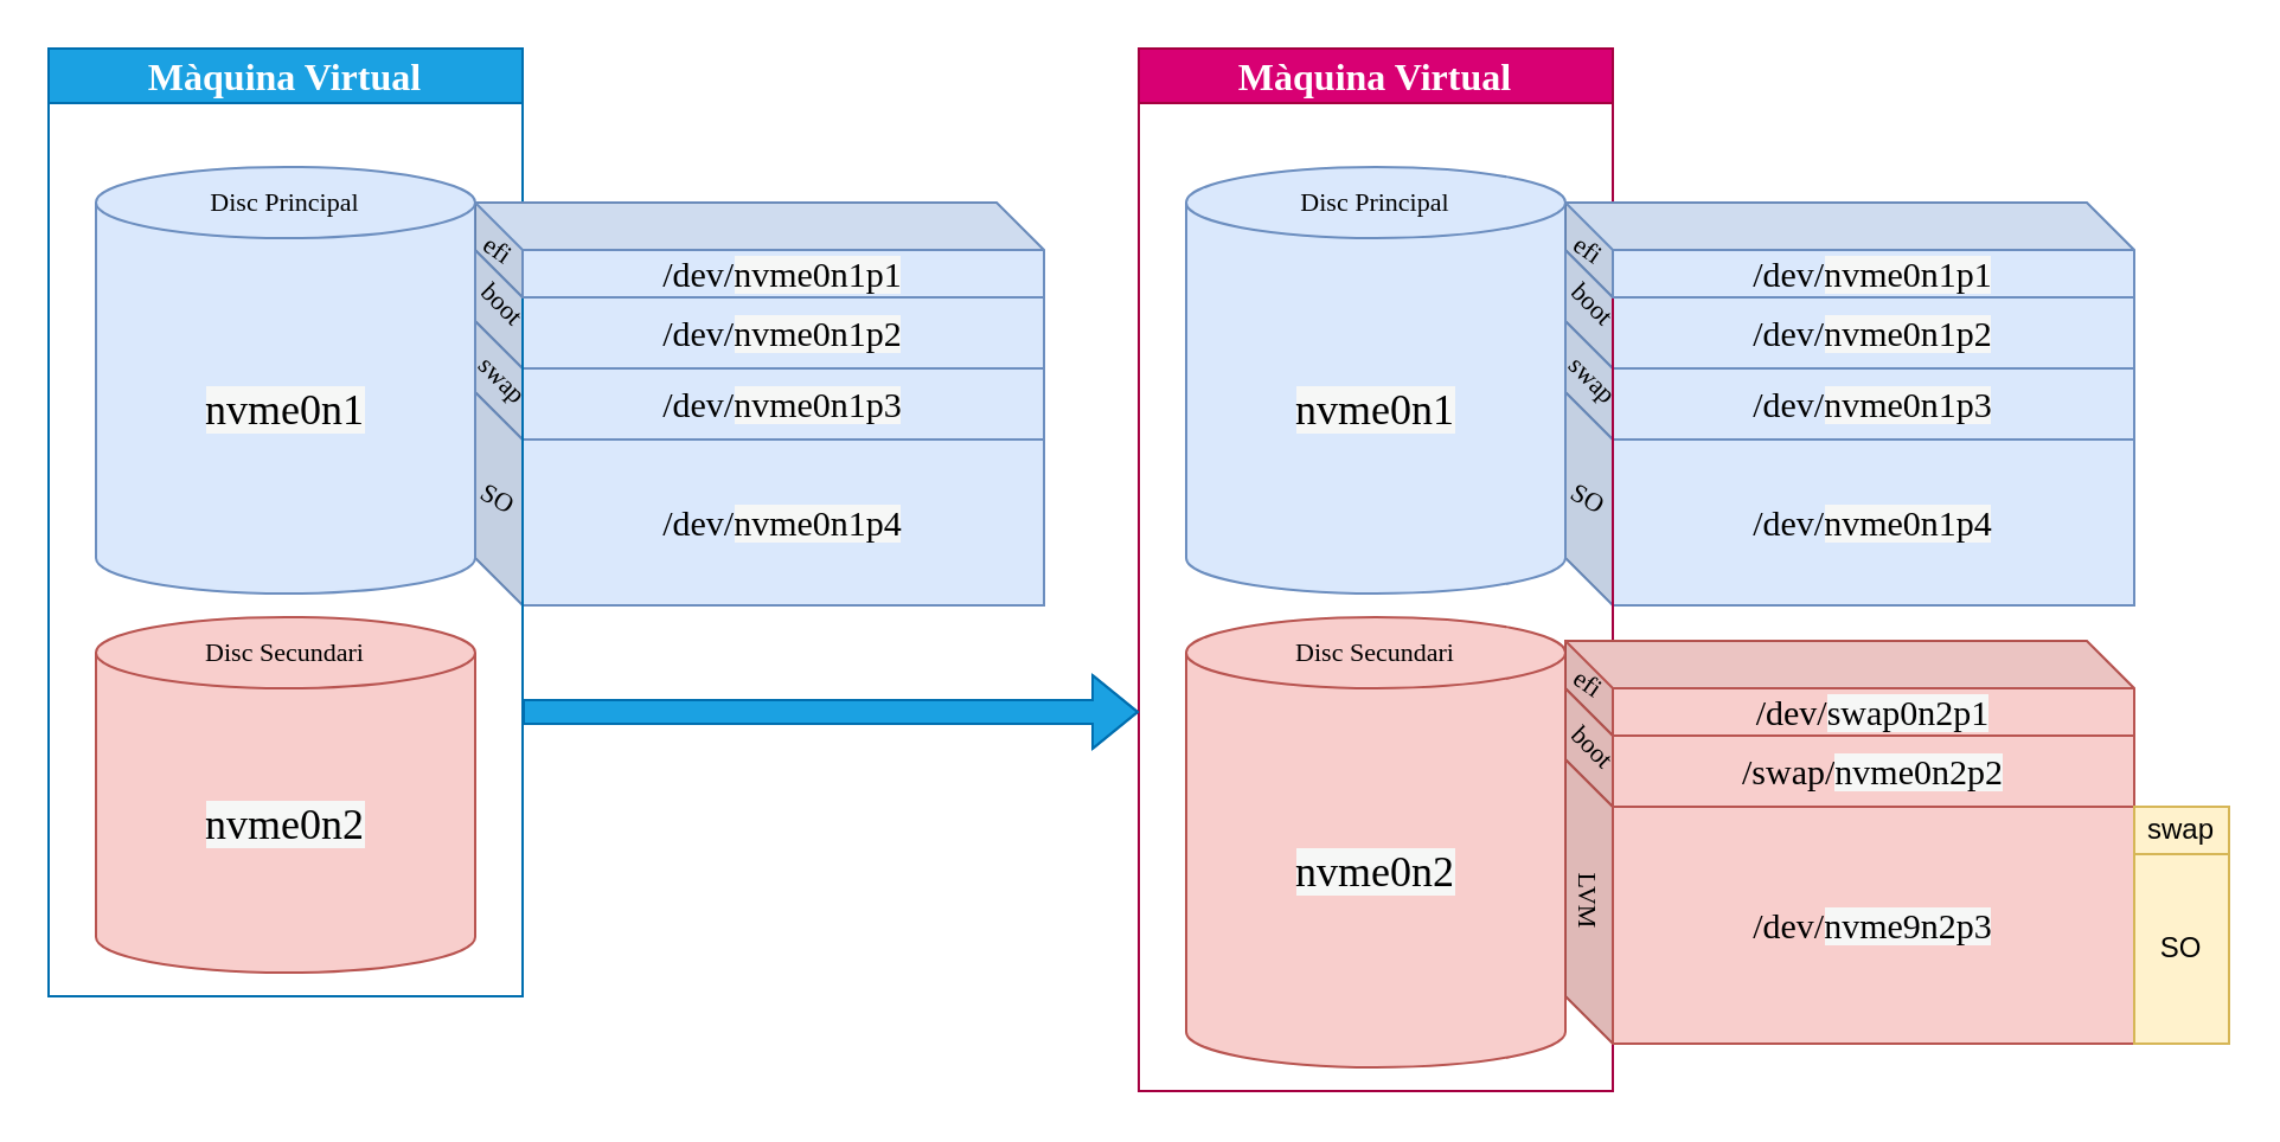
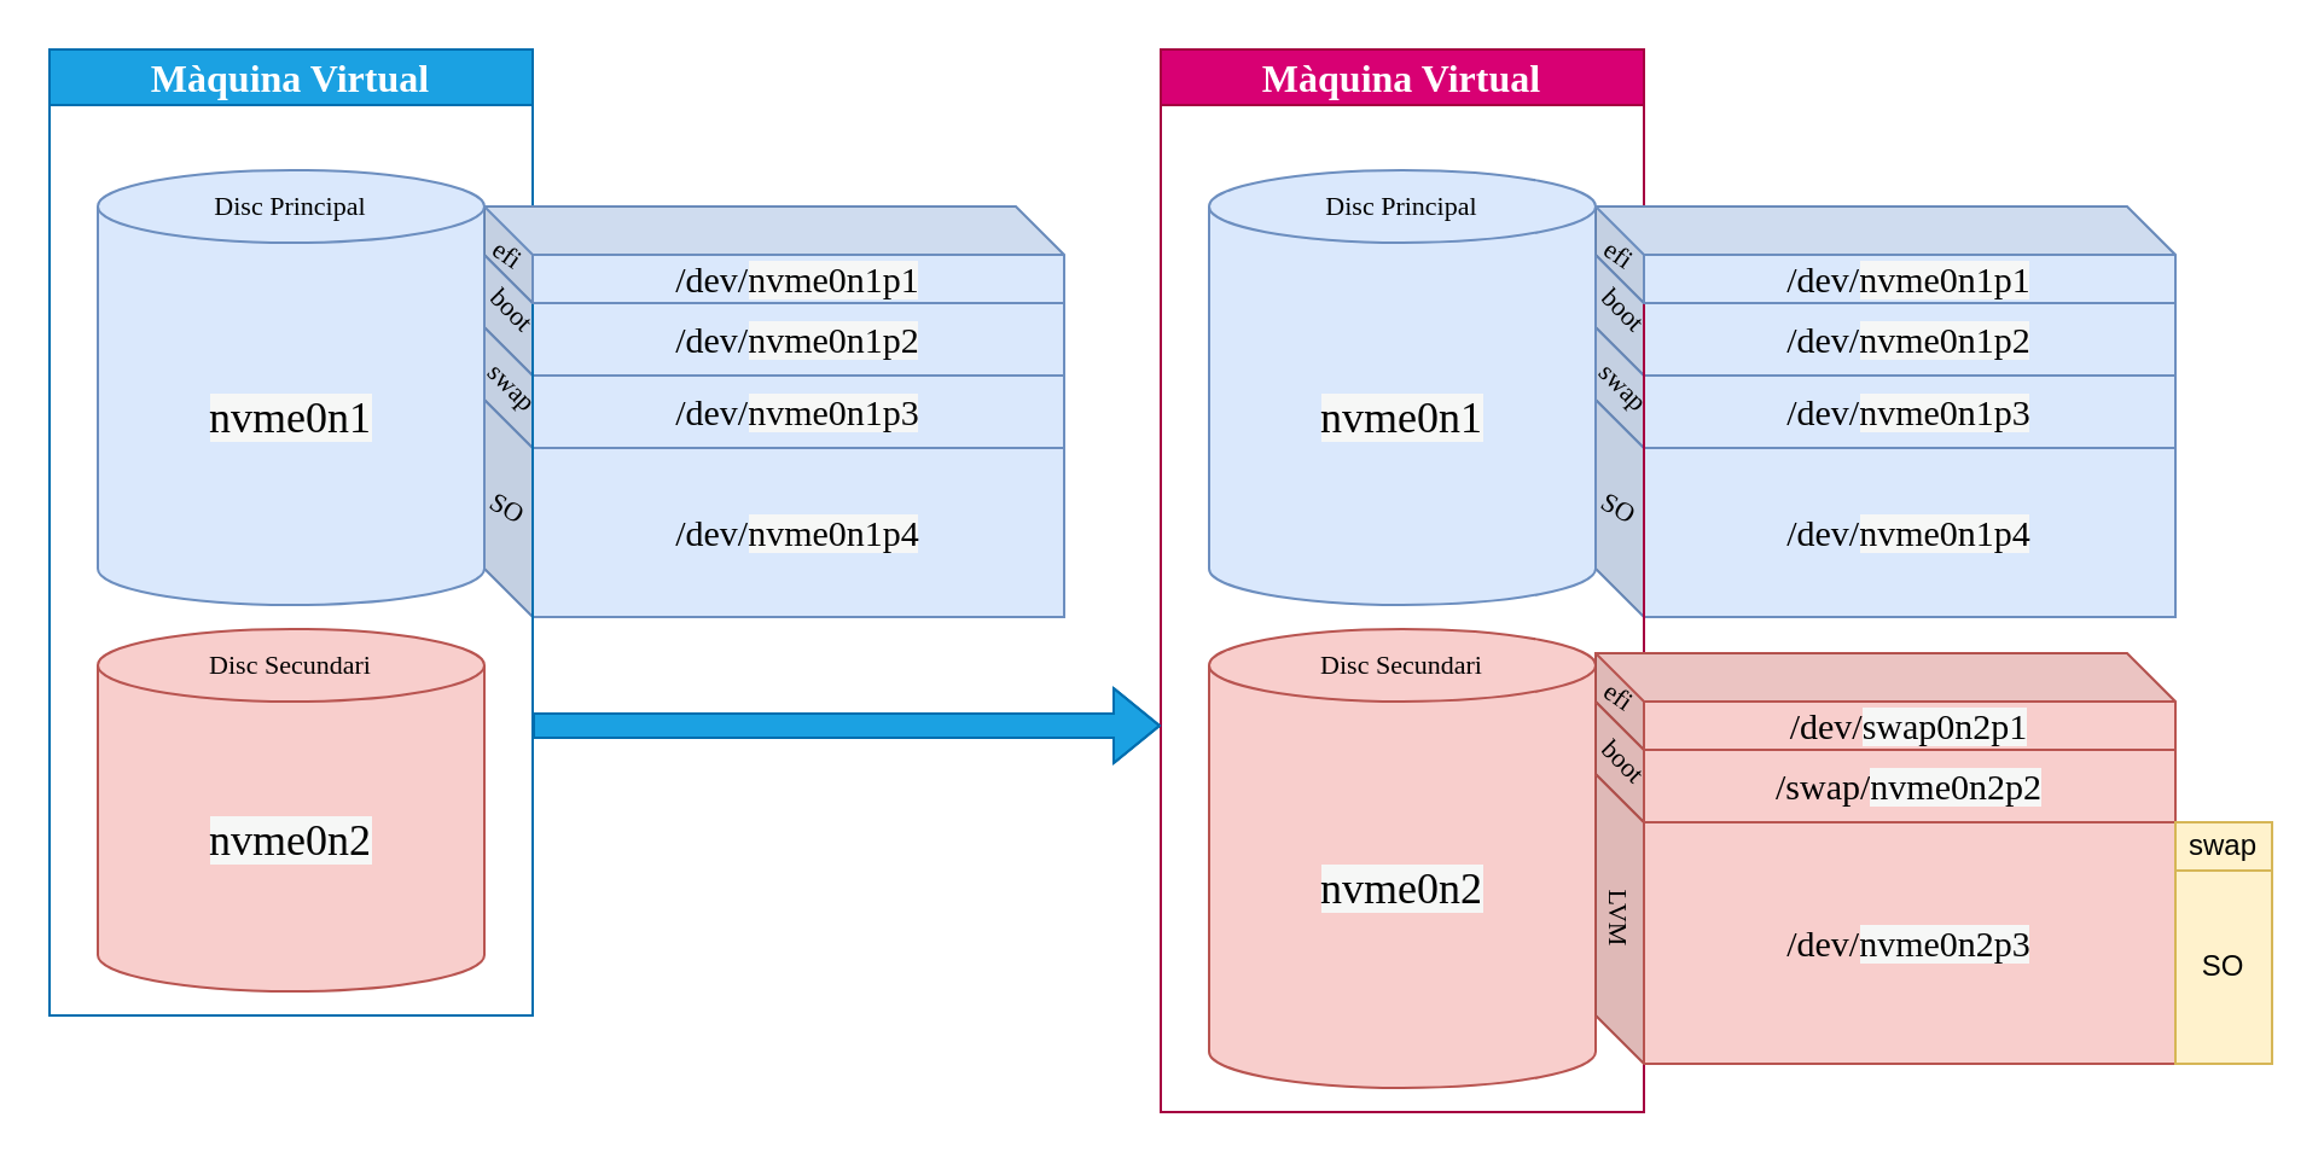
  <mxCell id="0" />
  <mxCell id="1" parent="0" />
  <mxCell id="2" value="/dev/&lt;span style=&quot;font-size: 15px; text-align: left; white-space: pre; background-color: rgb(246, 247, 246);&quot;&gt;nvme0n1p4&lt;/span&gt;" style="shape=cube;whiteSpace=wrap;html=1;boundedLbl=1;backgroundOutline=1;darkOpacity=0.05;darkOpacity2=0.1;fontFamily=Fire Sans;fontSize=15;fillColor=#dae8fc;strokeColor=#6c8ebf;" vertex="1" parent="1"><mxGeometry x="200" y="165" width="240" height="90" as="geometry" /></mxCell>
  <mxCell id="3" value="/dev/&lt;span style=&quot;font-size: 15px; text-align: left; white-space: pre; background-color: rgb(246, 247, 246);&quot;&gt;nvme0n1p3&lt;/span&gt;" style="shape=cube;whiteSpace=wrap;html=1;boundedLbl=1;backgroundOutline=1;darkOpacity=0.05;darkOpacity2=0.1;fontFamily=Fire Sans;fontSize=15;fillColor=#dae8fc;strokeColor=#6c8ebf;" vertex="1" parent="1"><mxGeometry x="200" y="135" width="240" height="50" as="geometry" /></mxCell>
  <mxCell id="4" value="/dev/&lt;span style=&quot;font-size: 15px; text-align: left; white-space: pre; background-color: rgb(246, 247, 246);&quot;&gt;nvme0n1p2&lt;/span&gt;" style="shape=cube;whiteSpace=wrap;html=1;boundedLbl=1;backgroundOutline=1;darkOpacity=0.05;darkOpacity2=0.1;fontFamily=Fire Sans;fontSize=15;fillColor=#dae8fc;strokeColor=#6c8ebf;" vertex="1" parent="1"><mxGeometry x="200" y="105" width="240" height="50" as="geometry" /></mxCell>
  <mxCell id="5" value="&lt;font style=&quot;font-size: 16px;&quot;&gt;Màquina Virtual&lt;/font&gt;" style="swimlane;whiteSpace=wrap;html=1;fontFamily=Fire Sans;fontSize=11;fillColor=#1ba1e2;fontColor=#ffffff;strokeColor=#006EAF;" vertex="1" parent="1"><mxGeometry x="20" y="20" width="200" height="400" as="geometry" /></mxCell>
  <mxCell id="6" value="&lt;span style=&quot;font-size: 18px; text-align: left; white-space: pre; background-color: rgb(246, 247, 246);&quot;&gt;nvme0n1&lt;/span&gt;" style="shape=cylinder3;whiteSpace=wrap;html=1;boundedLbl=1;backgroundOutline=1;size=15;fillColor=#dae8fc;strokeColor=#6c8ebf;fontFamily=Fire Sans;fontSize=18;" vertex="1" parent="5"><mxGeometry x="20" y="50" width="160" height="180" as="geometry" /></mxCell>
  <mxCell id="7" value="&lt;span style=&quot;font-size: 18px; text-align: left; white-space: pre; background-color: rgb(246, 247, 246);&quot;&gt;nvme0n2&lt;/span&gt;" style="shape=cylinder3;whiteSpace=wrap;html=1;boundedLbl=1;backgroundOutline=1;size=15;fillColor=#f8cecc;strokeColor=#b85450;fontFamily=Fire Sans;fontSize=18;" vertex="1" parent="5"><mxGeometry x="20" y="240" width="160" height="150" as="geometry" /></mxCell>
  <mxCell id="8" value="Disc Principal" style="text;html=1;align=center;verticalAlign=middle;whiteSpace=wrap;rounded=0;fontFamily=Fire Sans;fontSize=11;" vertex="1" parent="5"><mxGeometry x="45" y="50" width="110" height="30" as="geometry" /></mxCell>
  <mxCell id="9" value="Disc Secundari" style="text;html=1;align=center;verticalAlign=middle;whiteSpace=wrap;rounded=0;fontFamily=Fire Sans;fontSize=11;" vertex="1" parent="5"><mxGeometry x="45" y="240" width="110" height="30" as="geometry" /></mxCell>
  <mxCell id="10" value="swap" style="text;html=1;align=center;verticalAlign=middle;whiteSpace=wrap;rounded=0;rotation=45;fontFamily=Fire Sans;fontSize=11;" vertex="1" parent="5"><mxGeometry x="177" y="125" width="30" height="30" as="geometry" /></mxCell>
  <mxCell id="11" value="/dev/&lt;span style=&quot;font-size: 15px; text-align: left; white-space: pre; background-color: rgb(246, 247, 246);&quot;&gt;nvme0n1p1&lt;/span&gt;" style="shape=cube;whiteSpace=wrap;html=1;boundedLbl=1;backgroundOutline=1;darkOpacity=0.05;darkOpacity2=0.1;fontFamily=Fire Sans;fontSize=15;fillColor=#dae8fc;strokeColor=#6c8ebf;" vertex="1" parent="1"><mxGeometry x="200" y="85" width="240" height="40" as="geometry" /></mxCell>
  <mxCell id="12" value="efi" style="text;html=1;align=center;verticalAlign=middle;whiteSpace=wrap;rounded=0;rotation=35;fontFamily=Fire Sans;fontSize=11;" vertex="1" parent="1"><mxGeometry x="180" y="90" width="60" height="30" as="geometry" /></mxCell>
  <mxCell id="13" value="boot" style="text;html=1;align=center;verticalAlign=middle;whiteSpace=wrap;rounded=0;rotation=45;fontFamily=Fire Sans;fontSize=11;" vertex="1" parent="1"><mxGeometry x="197" y="113" width="30" height="30" as="geometry" /></mxCell>
  <mxCell id="14" value="SO" style="text;html=1;align=center;verticalAlign=middle;whiteSpace=wrap;rounded=0;rotation=30;fontFamily=Fire Sans;fontSize=11;" vertex="1" parent="1"><mxGeometry x="200" y="195" width="20" height="30" as="geometry" /></mxCell>
  <mxCell id="15" value="/dev/&lt;span style=&quot;font-size: 15px; text-align: left; white-space: pre; background-color: rgb(246, 247, 246);&quot;&gt;nvme0n1p4&lt;/span&gt;" style="shape=cube;whiteSpace=wrap;html=1;boundedLbl=1;backgroundOutline=1;darkOpacity=0.05;darkOpacity2=0.1;fontFamily=Fire Sans;fontSize=15;fillColor=#dae8fc;strokeColor=#6c8ebf;" vertex="1" parent="1"><mxGeometry x="660" y="165" width="240" height="90" as="geometry" /></mxCell>
  <mxCell id="16" value="/dev/&lt;span style=&quot;font-size: 15px; text-align: left; white-space: pre; background-color: rgb(246, 247, 246);&quot;&gt;nvme0n1p3&lt;/span&gt;" style="shape=cube;whiteSpace=wrap;html=1;boundedLbl=1;backgroundOutline=1;darkOpacity=0.05;darkOpacity2=0.1;fontFamily=Fire Sans;fontSize=15;fillColor=#dae8fc;strokeColor=#6c8ebf;" vertex="1" parent="1"><mxGeometry x="660" y="135" width="240" height="50" as="geometry" /></mxCell>
  <mxCell id="17" value="/dev/&lt;span style=&quot;font-size: 15px; text-align: left; white-space: pre; background-color: rgb(246, 247, 246);&quot;&gt;nvme0n1p2&lt;/span&gt;" style="shape=cube;whiteSpace=wrap;html=1;boundedLbl=1;backgroundOutline=1;darkOpacity=0.05;darkOpacity2=0.1;fontFamily=Fire Sans;fontSize=15;fillColor=#dae8fc;strokeColor=#6c8ebf;" vertex="1" parent="1"><mxGeometry x="660" y="105" width="240" height="50" as="geometry" /></mxCell>
  <mxCell id="18" value="&lt;font style=&quot;font-size: 16px;&quot;&gt;Màquina Virtual&lt;/font&gt;" style="swimlane;whiteSpace=wrap;html=1;fontFamily=Fire Sans;fontSize=11;fillColor=#d80073;fontColor=#ffffff;strokeColor=#A50040;" vertex="1" parent="1"><mxGeometry x="480" y="20" width="200" height="440" as="geometry" /></mxCell>
  <mxCell id="19" value="&lt;span style=&quot;font-size: 18px; text-align: left; white-space: pre; background-color: rgb(246, 247, 246);&quot;&gt;nvme0n1&lt;/span&gt;" style="shape=cylinder3;whiteSpace=wrap;html=1;boundedLbl=1;backgroundOutline=1;size=15;fillColor=#dae8fc;strokeColor=#6c8ebf;fontFamily=Fire Sans;fontSize=18;" vertex="1" parent="18"><mxGeometry x="20" y="50" width="160" height="180" as="geometry" /></mxCell>
  <mxCell id="20" value="&lt;span style=&quot;font-size: 18px; text-align: left; white-space: pre; background-color: rgb(246, 247, 246);&quot;&gt;nvme0n2&lt;/span&gt;" style="shape=cylinder3;whiteSpace=wrap;html=1;boundedLbl=1;backgroundOutline=1;size=15;fillColor=#f8cecc;strokeColor=#b85450;fontFamily=Fire Sans;fontSize=18;" vertex="1" parent="18"><mxGeometry x="20" y="240" width="160" height="190" as="geometry" /></mxCell>
  <mxCell id="21" value="Disc Principal" style="text;html=1;align=center;verticalAlign=middle;whiteSpace=wrap;rounded=0;fontFamily=Fire Sans;fontSize=11;" vertex="1" parent="18"><mxGeometry x="45" y="50" width="110" height="30" as="geometry" /></mxCell>
  <mxCell id="22" value="Disc Secundari" style="text;html=1;align=center;verticalAlign=middle;whiteSpace=wrap;rounded=0;fontFamily=Fire Sans;fontSize=11;" vertex="1" parent="18"><mxGeometry x="45" y="240" width="110" height="30" as="geometry" /></mxCell>
  <mxCell id="23" value="swap" style="text;html=1;align=center;verticalAlign=middle;whiteSpace=wrap;rounded=0;rotation=45;fontFamily=Fire Sans;fontSize=11;" vertex="1" parent="18"><mxGeometry x="177" y="125" width="30" height="30" as="geometry" /></mxCell>
  <mxCell id="24" value="/dev/&lt;span style=&quot;font-size: 15px; text-align: left; white-space: pre; background-color: rgb(246, 247, 246);&quot;&gt;nvme0n1p1&lt;/span&gt;" style="shape=cube;whiteSpace=wrap;html=1;boundedLbl=1;backgroundOutline=1;darkOpacity=0.05;darkOpacity2=0.1;fontFamily=Fire Sans;fontSize=15;fillColor=#dae8fc;strokeColor=#6c8ebf;" vertex="1" parent="1"><mxGeometry x="660" y="85" width="240" height="40" as="geometry" /></mxCell>
  <mxCell id="25" value="efi" style="text;html=1;align=center;verticalAlign=middle;whiteSpace=wrap;rounded=0;rotation=35;fontFamily=Fire Sans;fontSize=11;" vertex="1" parent="1"><mxGeometry x="640" y="90" width="60" height="30" as="geometry" /></mxCell>
  <mxCell id="26" value="boot" style="text;html=1;align=center;verticalAlign=middle;whiteSpace=wrap;rounded=0;rotation=45;fontFamily=Fire Sans;fontSize=11;" vertex="1" parent="1"><mxGeometry x="657" y="113" width="30" height="30" as="geometry" /></mxCell>
  <mxCell id="27" value="SO" style="text;html=1;align=center;verticalAlign=middle;whiteSpace=wrap;rounded=0;rotation=30;fontFamily=Fire Sans;fontSize=11;" vertex="1" parent="1"><mxGeometry x="660" y="195" width="20" height="30" as="geometry" /></mxCell>
- <mxCell id="28" value="/dev/&lt;span style=&quot;font-size: 15px; text-align: left; white-space: pre; background-color: rgb(246, 247, 246);&quot;&gt;nvme9n2p3&lt;/span&gt;" style="shape=cube;whiteSpace=wrap;html=1;boundedLbl=1;backgroundOutline=1;darkOpacity=0.05;darkOpacity2=0.1;fontFamily=Fire Sans;fontSize=15;fillColor=#f8cecc;strokeColor=#b85450;" vertex="1" parent="1"><mxGeometry x="660" y="320" width="240" height="120" as="geometry" /></mxCell>
+ <mxCell id="28" value="/dev/&lt;span style=&quot;font-size: 15px; text-align: left; white-space: pre; background-color: rgb(246, 247, 246);&quot;&gt;nvme0n2p3&lt;/span&gt;" style="shape=cube;whiteSpace=wrap;html=1;boundedLbl=1;backgroundOutline=1;darkOpacity=0.05;darkOpacity2=0.1;fontFamily=Fire Sans;fontSize=15;fillColor=#f8cecc;strokeColor=#b85450;" vertex="1" parent="1"><mxGeometry x="660" y="320" width="240" height="120" as="geometry" /></mxCell>
  <mxCell id="29" value="/swap/&lt;span style=&quot;font-size: 15px; text-align: left; white-space: pre; background-color: rgb(246, 247, 246);&quot;&gt;nvme0n2p2&lt;/span&gt;" style="shape=cube;whiteSpace=wrap;html=1;boundedLbl=1;backgroundOutline=1;darkOpacity=0.05;darkOpacity2=0.1;fontFamily=Fire Sans;fontSize=15;fillColor=#f8cecc;strokeColor=#b85450;" vertex="1" parent="1"><mxGeometry x="660" y="290" width="240" height="50" as="geometry" /></mxCell>
  <mxCell id="30" value="/dev/&lt;span style=&quot;font-size: 15px; text-align: left; white-space: pre; background-color: rgb(246, 247, 246);&quot;&gt;swap0n2p1&lt;/span&gt;" style="shape=cube;whiteSpace=wrap;html=1;boundedLbl=1;backgroundOutline=1;darkOpacity=0.05;darkOpacity2=0.1;fontFamily=Fire Sans;fontSize=15;fillColor=#f8cecc;strokeColor=#b85450;" vertex="1" parent="1"><mxGeometry x="660" y="270" width="240" height="40" as="geometry" /></mxCell>
  <mxCell id="31" value="LVM" style="text;html=1;align=center;verticalAlign=middle;whiteSpace=wrap;rounded=0;rotation=90;fontFamily=Fire Sans;fontSize=11;" vertex="1" parent="1"><mxGeometry x="660" y="365" width="20" height="30" as="geometry" /></mxCell>
  <mxCell id="32" value="boot" style="text;html=1;align=center;verticalAlign=middle;whiteSpace=wrap;rounded=0;rotation=45;fontFamily=Fire Sans;fontSize=11;" vertex="1" parent="1"><mxGeometry x="657" y="300" width="30" height="30" as="geometry" /></mxCell>
  <mxCell id="33" value="efi" style="text;html=1;align=center;verticalAlign=middle;whiteSpace=wrap;rounded=0;rotation=35;fontFamily=Fire Sans;fontSize=11;" vertex="1" parent="1"><mxGeometry x="640" y="273" width="60" height="30" as="geometry" /></mxCell>
  <mxCell id="34" value="swap" style="rounded=0;whiteSpace=wrap;html=1;fillColor=#fff2cc;strokeColor=#d6b656;" vertex="1" parent="1"><mxGeometry x="900" y="340" width="40" height="20" as="geometry" /></mxCell>
  <mxCell id="35" value="SO" style="rounded=0;whiteSpace=wrap;html=1;fillColor=#fff2cc;strokeColor=#d6b656;" vertex="1" parent="1"><mxGeometry x="900" y="360" width="40" height="80" as="geometry" /></mxCell>
  <mxCell id="36" value="" style="shape=flexArrow;endArrow=classic;html=1;rounded=0;fillColor=#1ba1e2;strokeColor=#006EAF;" edge="1" parent="1"><mxGeometry width="50" height="50" relative="1" as="geometry"><mxPoint x="220" y="300" as="sourcePoint" /><mxPoint x="480" y="300" as="targetPoint" /><Array as="points"><mxPoint x="330" y="300" /></Array></mxGeometry></mxCell>
